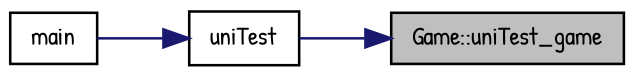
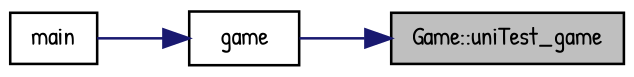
  digraph {
    fontname="Patrick Hand"
    rankdir=RL
    node [color=black fillcolor=white fontname="Patrick Hand" fontsize=10 shape=record style=filled]
    edge [color=midnightblue dir=back fontname="Patrick Hand" fontsize=10 labelfontname=Helvetica labelfontsize=10 style=solid]
    n1 [fillcolor=grey75 fontcolor=black height=0.2 label="Game::uniTest_game" width=0.4]
-   n2 [height=0.2 label=uniTest width=0.4]
+   n2 [height=0.2 label=game width=0.4]
    n3 [height=0.2 label=main width=0.4]
    n1 -> n2
    n2 -> n3
  }
